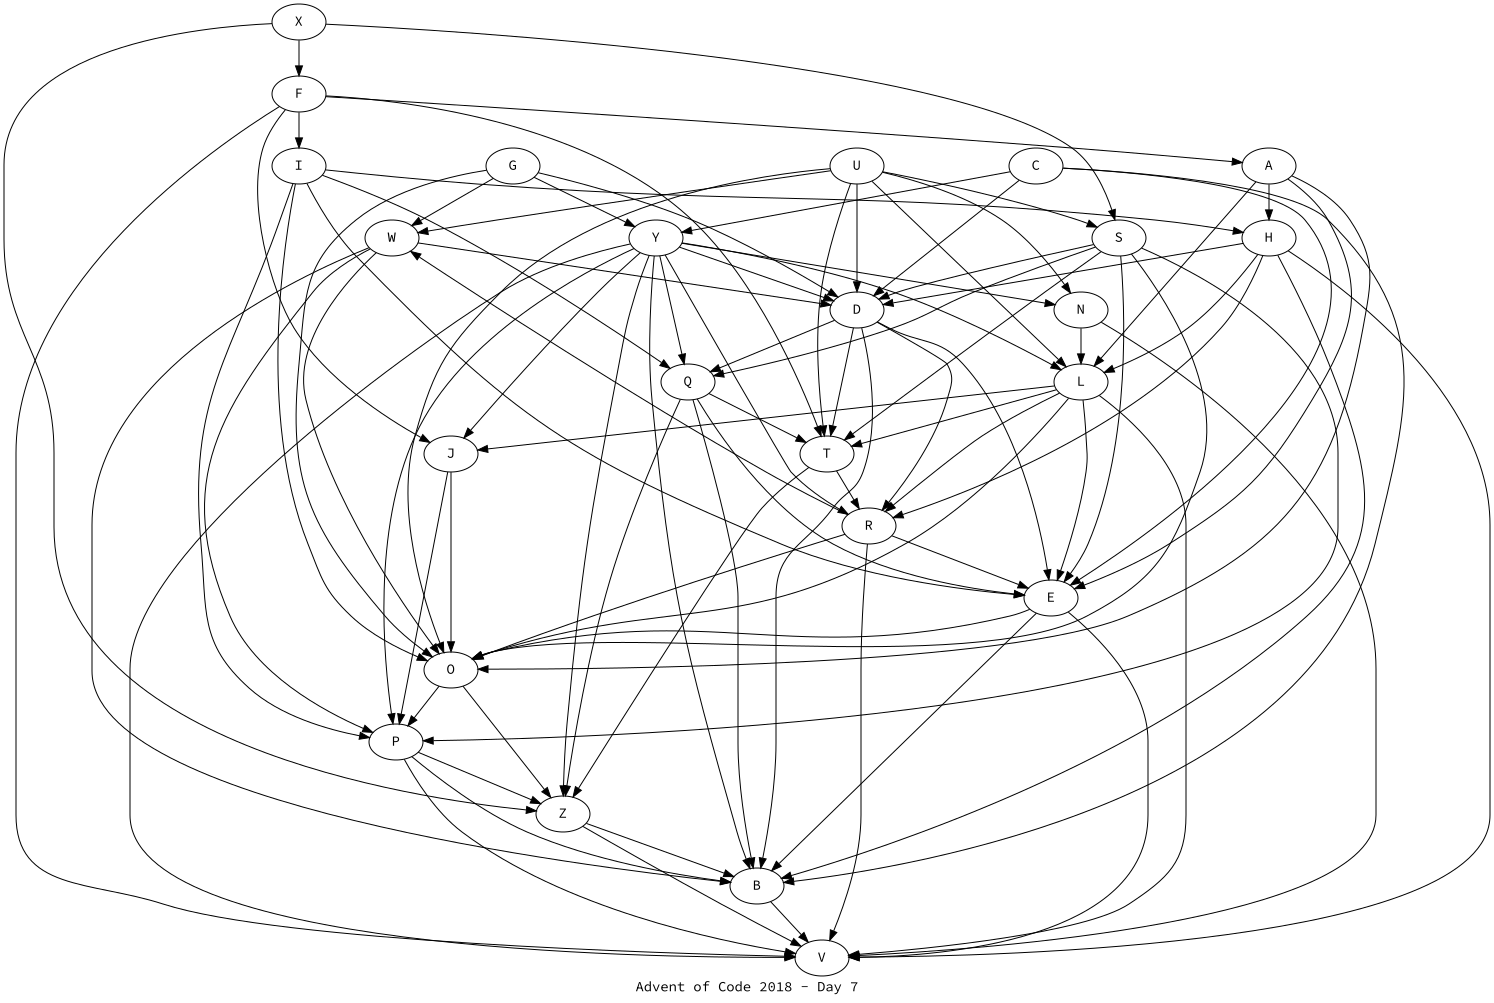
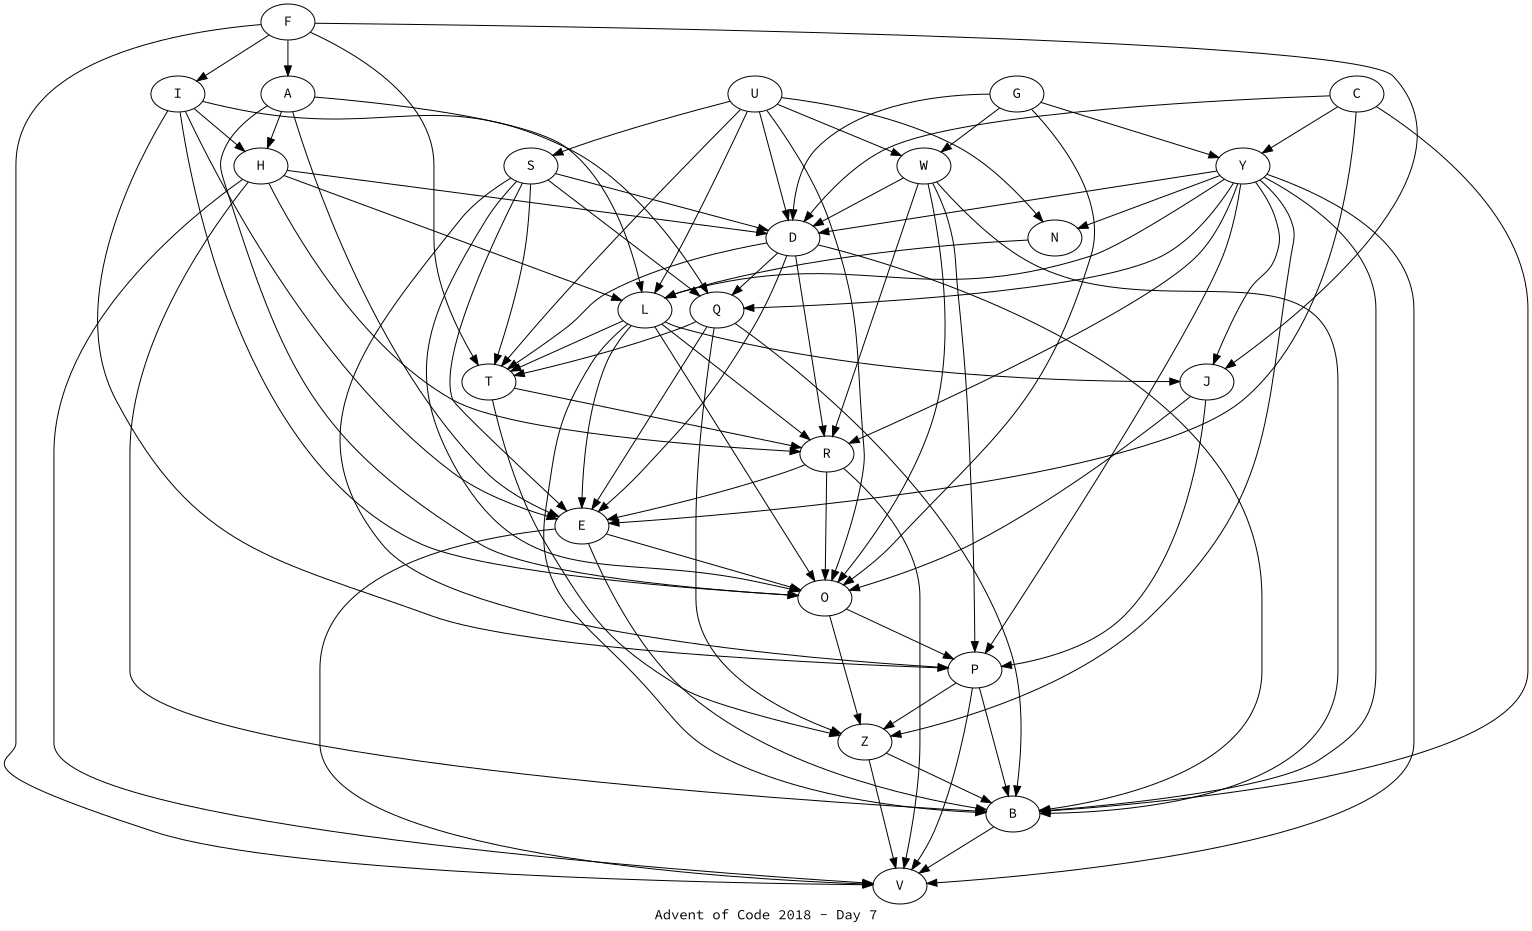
  digraph {
    fontname="Source Code Pro"
    label="Advent of Code 2018 - Day 7"
    rankdir=TB
    node [fontname="Source Code Pro"]
    edge [fontname="Source Code Pro"]
    G
    W
    Y
    D
    O
    B
    R
    P
    Z
    Q
    V
    J
    N
    L
    E
    T
-   X
    S
    F
    I
    A
    H
    C
    U
    G -> W
    G -> Y
    G -> D
    G -> O
    W -> D
    W -> O
    W -> B
-   R -> W
+   W -> R
    W -> P
    Y -> D
    Y -> B
    Y -> R
    Y -> P
    Y -> Z
    Y -> Q
    Y -> V
    Y -> J
    Y -> N
    Y -> L
    D -> B
    D -> R
    D -> Q
    D -> E
    D -> T
    O -> P
    O -> Z
    B -> V
    R -> O
    R -> V
    R -> E
    P -> B
    P -> Z
    P -> V
    Z -> B
    Z -> V
    Q -> B
    Q -> Z
    Q -> E
    Q -> T
    J -> O
    J -> P
-   N -> V
    N -> L
    L -> O
-   L -> V
+   L -> B
    L -> R
    L -> J
    L -> E
    L -> T
    E -> O
    E -> B
    E -> V
    T -> R
    T -> Z
-   X -> Z
-   X -> S
-   X -> F
    S -> D
    S -> O
    S -> P
    S -> Q
    S -> E
    S -> T
    F -> V
    F -> J
    F -> T
    F -> I
    F -> A
    I -> O
    I -> P
    I -> Q
    I -> E
    I -> H
    A -> O
    A -> L
    A -> E
    A -> H
    H -> D
    H -> B
    H -> R
    H -> V
    H -> L
    C -> Y
    C -> D
    C -> B
    C -> E
    U -> W
    U -> D
    U -> O
    U -> N
    U -> L
    U -> T
    U -> S
  }
